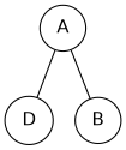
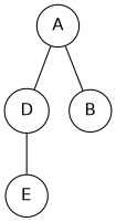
  digraph {
    fontname=Helvetica
    node [fontname=Helvetica shape=circle]
    edge [dir=none fontname=Helvetica]
    A [width=0.25]
    D [width=0.25]
    B [width=0.25]
+   E [width=0.25]
    A -> D
    A -> B
+   D -> E
  }
